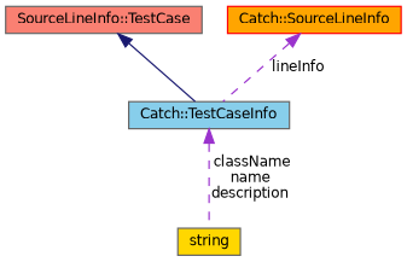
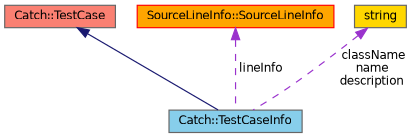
  digraph {
    node [color=gray40 fontname=Helvetica fontsize=10 shape=record style=filled]
    edge [color=darkorchid3 dir=back fontname=Helvetica fontsize=10 labelfontname=Helvetica labelfontsize=10 style=dashed]
-   n1 [fillcolor=salmon fontcolor=black height=0.2 label="SourceLineInfo::TestCase" width=0.4]
+   n1 [fillcolor=salmon fontcolor=black height=0.2 label="Catch::TestCase" width=0.4]
    n2 [fillcolor=skyblue height=0.2 label="Catch::TestCaseInfo" width=0.4]
-   n3 [color=red fillcolor=orange height=0.2 label="Catch::SourceLineInfo" width=0.4]
+   n3 [color=red fillcolor=orange height=0.2 label="SourceLineInfo::SourceLineInfo" width=0.4]
    n4 [fillcolor=gold height=0.2 label=string width=0.4]
    n1 -> n2 [color=midnightblue style=solid]
    n3 -> n2 [label=" lineInfo"]
-   n2 -> n4 [label=" className\nname\ndescription"]
+   n4 -> n2 [label=" className\nname\ndescription"]
  }
